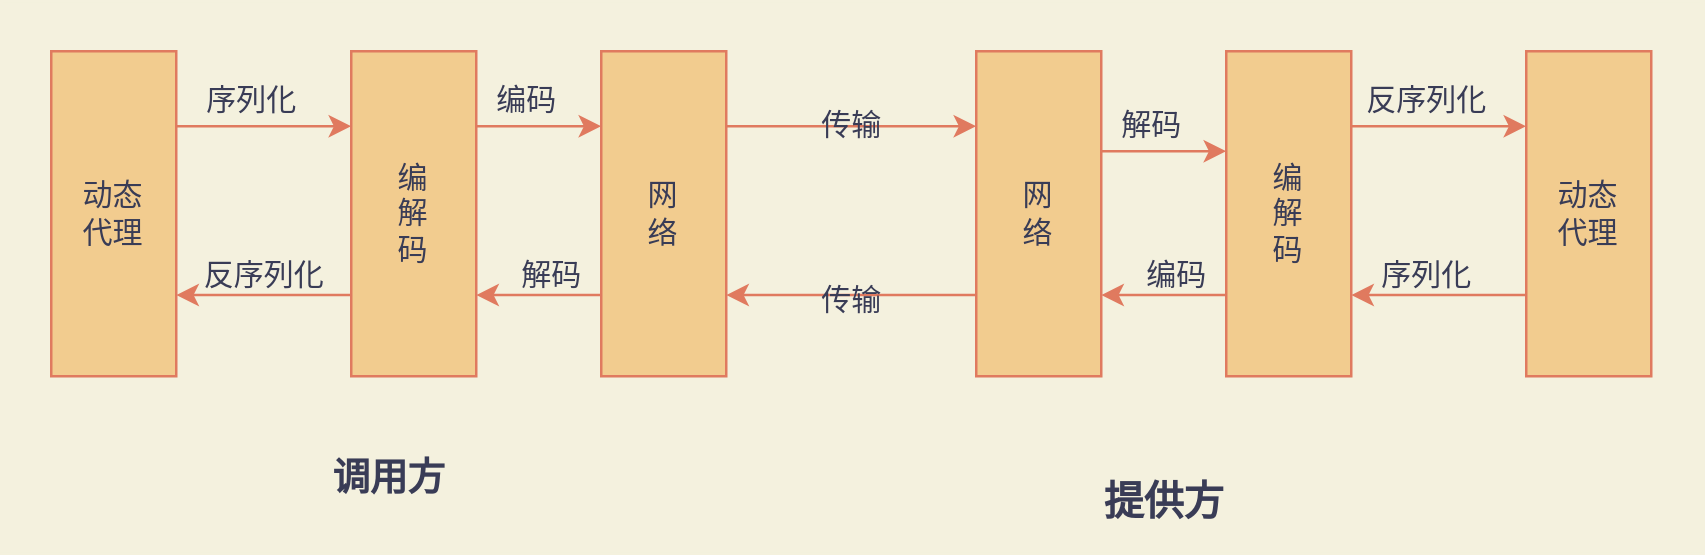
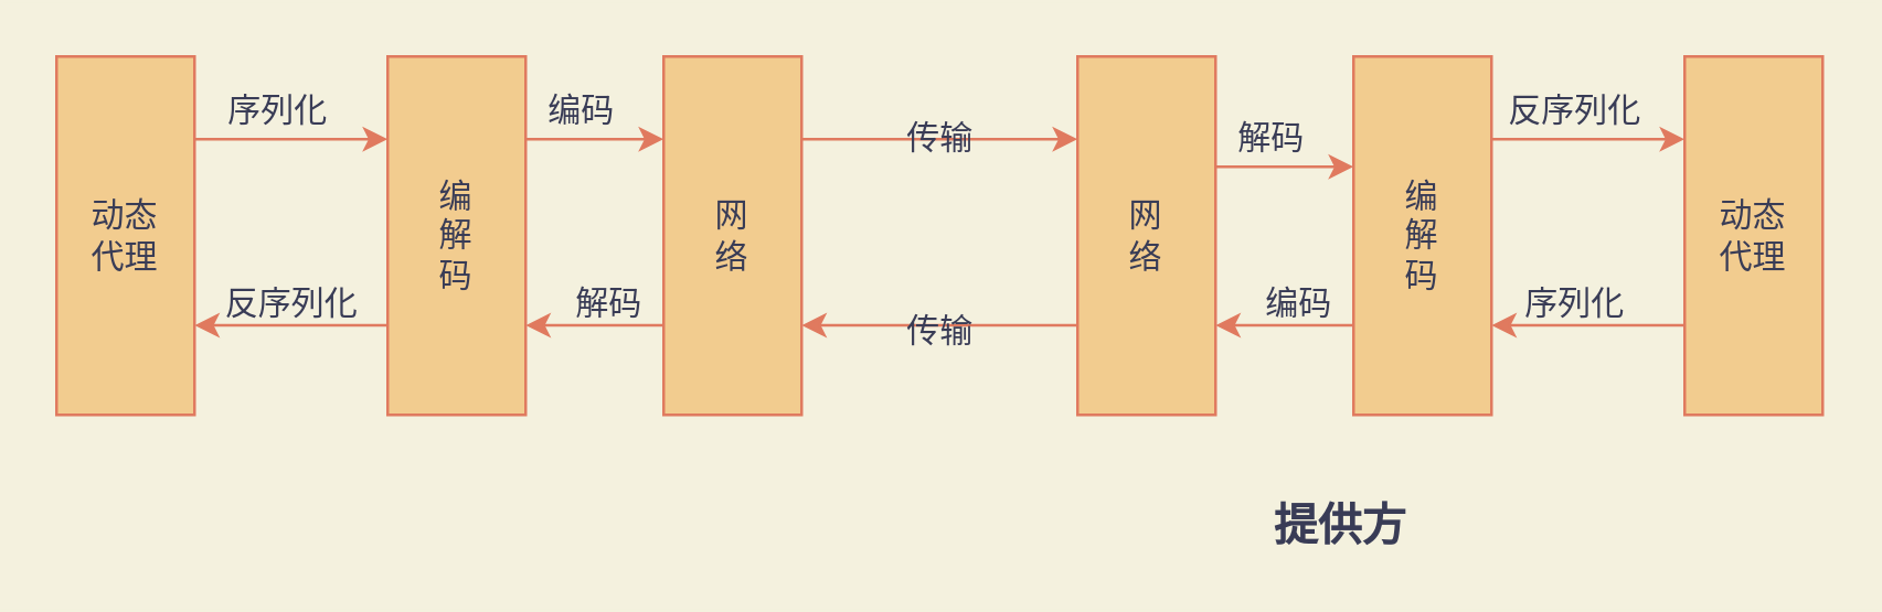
  <mxCell id="0" />
  <mxCell id="1" parent="0" />
  <mxCell id="2" value="" style="edgeStyle=orthogonalEdgeStyle;curved=0;rounded=1;sketch=0;orthogonalLoop=1;jettySize=auto;html=1;strokeColor=#E07A5F;fillColor=#F2CC8F;fontColor=#393C56;" edge="1" parent="1" source="3" target="5"><mxGeometry relative="1" as="geometry"><Array as="points"><mxPoint x="120" y="50" /><mxPoint x="120" y="50" /></Array></mxGeometry></mxCell>
  <mxCell id="3" value="动态&lt;br&gt;代理" style="rounded=0;whiteSpace=wrap;html=1;sketch=0;strokeColor=#E07A5F;fillColor=#F2CC8F;fontColor=#393C56;" vertex="1" parent="1"><mxGeometry x="20" y="20" width="50" height="130" as="geometry" /></mxCell>
  <mxCell id="4" value="" style="edgeStyle=orthogonalEdgeStyle;curved=0;rounded=1;sketch=0;orthogonalLoop=1;jettySize=auto;html=1;strokeColor=#E07A5F;fillColor=#F2CC8F;fontColor=#393C56;" edge="1" parent="1" source="5" target="7"><mxGeometry relative="1" as="geometry"><Array as="points"><mxPoint x="210" y="50" /><mxPoint x="210" y="50" /></Array></mxGeometry></mxCell>
  <mxCell id="5" value="编&lt;br&gt;解&lt;br&gt;码" style="rounded=0;whiteSpace=wrap;html=1;sketch=0;strokeColor=#E07A5F;fillColor=#F2CC8F;fontColor=#393C56;" vertex="1" parent="1"><mxGeometry x="140" y="20" width="50" height="130" as="geometry" /></mxCell>
  <mxCell id="6" value="" style="edgeStyle=orthogonalEdgeStyle;curved=0;rounded=1;sketch=0;orthogonalLoop=1;jettySize=auto;html=1;strokeColor=#E07A5F;fillColor=#F2CC8F;fontColor=#393C56;" edge="1" parent="1" source="7" target="11"><mxGeometry relative="1" as="geometry"><Array as="points"><mxPoint x="320" y="50" /><mxPoint x="320" y="50" /></Array></mxGeometry></mxCell>
  <mxCell id="7" value="网&lt;br&gt;络" style="rounded=0;whiteSpace=wrap;html=1;sketch=0;strokeColor=#E07A5F;fillColor=#F2CC8F;fontColor=#393C56;" vertex="1" parent="1"><mxGeometry x="240" y="20" width="50" height="130" as="geometry" /></mxCell>
  <mxCell id="8" value="序列化" style="text;html=1;align=center;verticalAlign=middle;resizable=0;points=[];autosize=1;fontColor=#393C56;" vertex="1" parent="1"><mxGeometry x="75" y="30" width="50" height="20" as="geometry" /></mxCell>
  <mxCell id="9" value="编码" style="text;html=1;align=center;verticalAlign=middle;resizable=0;points=[];autosize=1;fontColor=#393C56;" vertex="1" parent="1"><mxGeometry x="190" y="30" width="40" height="20" as="geometry" /></mxCell>
  <mxCell id="10" value="" style="edgeStyle=orthogonalEdgeStyle;curved=0;rounded=1;sketch=0;orthogonalLoop=1;jettySize=auto;html=1;strokeColor=#E07A5F;fillColor=#F2CC8F;fontColor=#393C56;" edge="1" parent="1" source="11" target="16"><mxGeometry relative="1" as="geometry"><Array as="points"><mxPoint x="470" y="60" /><mxPoint x="470" y="60" /></Array></mxGeometry></mxCell>
  <mxCell id="11" value="网&lt;br&gt;络" style="rounded=0;whiteSpace=wrap;html=1;sketch=0;strokeColor=#E07A5F;fillColor=#F2CC8F;fontColor=#393C56;" vertex="1" parent="1"><mxGeometry x="390" y="20" width="50" height="130" as="geometry" /></mxCell>
  <mxCell id="12" value="传输" style="text;html=1;align=center;verticalAlign=middle;resizable=0;points=[];autosize=1;fontColor=#393C56;" vertex="1" parent="1"><mxGeometry x="320" y="40" width="40" height="20" as="geometry" /></mxCell>
  <mxCell id="13" value="" style="endArrow=classic;html=1;strokeColor=#E07A5F;fillColor=#F2CC8F;fontColor=#393C56;entryX=1;entryY=0.75;entryDx=0;entryDy=0;exitX=0;exitY=0.75;exitDx=0;exitDy=0;" edge="1" parent="1" source="11" target="7"><mxGeometry width="50" height="50" relative="1" as="geometry"><mxPoint x="320" y="180" as="sourcePoint" /><mxPoint x="370" y="130" as="targetPoint" /></mxGeometry></mxCell>
  <mxCell id="14" value="传输" style="text;html=1;align=center;verticalAlign=middle;resizable=0;points=[];autosize=1;fontColor=#393C56;" vertex="1" parent="1"><mxGeometry x="320" y="110" width="40" height="20" as="geometry" /></mxCell>
  <mxCell id="15" value="" style="edgeStyle=orthogonalEdgeStyle;curved=0;rounded=1;sketch=0;orthogonalLoop=1;jettySize=auto;html=1;strokeColor=#E07A5F;fillColor=#F2CC8F;fontColor=#393C56;" edge="1" parent="1" source="16" target="17"><mxGeometry relative="1" as="geometry"><Array as="points"><mxPoint x="580" y="50" /><mxPoint x="580" y="50" /></Array></mxGeometry></mxCell>
  <mxCell id="16" value="编&lt;br&gt;解&lt;br&gt;码" style="rounded=0;whiteSpace=wrap;html=1;sketch=0;strokeColor=#E07A5F;fillColor=#F2CC8F;fontColor=#393C56;" vertex="1" parent="1"><mxGeometry x="490" y="20" width="50" height="130" as="geometry" /></mxCell>
  <mxCell id="17" value="动态&lt;br&gt;代理" style="rounded=0;whiteSpace=wrap;html=1;sketch=0;strokeColor=#E07A5F;fillColor=#F2CC8F;fontColor=#393C56;" vertex="1" parent="1"><mxGeometry x="610" y="20" width="50" height="130" as="geometry" /></mxCell>
  <mxCell id="18" value="解码" style="text;html=1;align=center;verticalAlign=middle;resizable=0;points=[];autosize=1;fontColor=#393C56;" vertex="1" parent="1"><mxGeometry x="440" y="40" width="40" height="20" as="geometry" /></mxCell>
  <mxCell id="19" value="反序列化" style="text;html=1;align=center;verticalAlign=middle;resizable=0;points=[];autosize=1;fontColor=#393C56;" vertex="1" parent="1"><mxGeometry x="540" y="30" width="60" height="20" as="geometry" /></mxCell>
  <mxCell id="20" value="" style="endArrow=classic;html=1;strokeColor=#E07A5F;fillColor=#F2CC8F;fontColor=#393C56;exitX=0;exitY=0.75;exitDx=0;exitDy=0;entryX=1;entryY=0.75;entryDx=0;entryDy=0;" edge="1" parent="1" source="17" target="16"><mxGeometry width="50" height="50" relative="1" as="geometry"><mxPoint x="540" y="170" as="sourcePoint" /><mxPoint x="590" y="120" as="targetPoint" /></mxGeometry></mxCell>
  <mxCell id="21" value="序列化" style="text;html=1;align=center;verticalAlign=middle;resizable=0;points=[];autosize=1;fontColor=#393C56;" vertex="1" parent="1"><mxGeometry x="545" y="100" width="50" height="20" as="geometry" /></mxCell>
  <mxCell id="22" value="" style="endArrow=classic;html=1;strokeColor=#E07A5F;fillColor=#F2CC8F;fontColor=#393C56;entryX=1;entryY=0.75;entryDx=0;entryDy=0;exitX=0;exitY=0.75;exitDx=0;exitDy=0;" edge="1" parent="1" source="16" target="11"><mxGeometry width="50" height="50" relative="1" as="geometry"><mxPoint x="460" y="230" as="sourcePoint" /><mxPoint x="510" y="180" as="targetPoint" /></mxGeometry></mxCell>
  <mxCell id="23" value="编码" style="text;html=1;align=center;verticalAlign=middle;resizable=0;points=[];autosize=1;fontColor=#393C56;" vertex="1" parent="1"><mxGeometry x="450" y="100" width="40" height="20" as="geometry" /></mxCell>
  <mxCell id="24" value="" style="endArrow=classic;html=1;strokeColor=#E07A5F;fillColor=#F2CC8F;fontColor=#393C56;exitX=0;exitY=0.75;exitDx=0;exitDy=0;entryX=1;entryY=0.75;entryDx=0;entryDy=0;" edge="1" parent="1" source="7" target="5"><mxGeometry width="50" height="50" relative="1" as="geometry"><mxPoint x="160" y="240" as="sourcePoint" /><mxPoint x="210" y="190" as="targetPoint" /></mxGeometry></mxCell>
  <mxCell id="25" value="解码" style="text;html=1;align=center;verticalAlign=middle;resizable=0;points=[];autosize=1;fontColor=#393C56;" vertex="1" parent="1"><mxGeometry x="200" y="100" width="40" height="20" as="geometry" /></mxCell>
  <mxCell id="26" value="" style="endArrow=classic;html=1;strokeColor=#E07A5F;fillColor=#F2CC8F;fontColor=#393C56;exitX=0;exitY=0.75;exitDx=0;exitDy=0;entryX=1;entryY=0.75;entryDx=0;entryDy=0;" edge="1" parent="1" source="5" target="3"><mxGeometry width="50" height="50" relative="1" as="geometry"><mxPoint x="60" y="200" as="sourcePoint" /><mxPoint x="110" y="150" as="targetPoint" /></mxGeometry></mxCell>
  <mxCell id="27" value="反序列化" style="text;html=1;align=center;verticalAlign=middle;resizable=0;points=[];autosize=1;fontColor=#393C56;" vertex="1" parent="1"><mxGeometry x="75" y="100" width="60" height="20" as="geometry" /></mxCell>
- <mxCell id="28" value="&lt;font style=&quot;font-size: 15px&quot;&gt;&lt;b&gt;调用方&lt;/b&gt;&lt;/font&gt;" style="text;html=1;align=center;verticalAlign=middle;resizable=0;points=[];autosize=1;fontColor=#393C56;" vertex="1" parent="1"><mxGeometry x="125" y="180" width="60" height="20" as="geometry" /></mxCell>
- <mxCell id="29" value="&lt;font style=&quot;font-size: 16px&quot;&gt;&lt;b&gt;提供方&lt;/b&gt;&lt;/font&gt;" style="text;html=1;align=center;verticalAlign=middle;resizable=0;points=[];autosize=1;fontColor=#393C56;" vertex="1" parent="1"><mxGeometry x="435" y="190" width="60" height="20" as="geometry" /></mxCell>
+ <mxCell id="29" value="&lt;font style=&quot;font-size: 16px&quot;&gt;&lt;b&gt;提供方&lt;/b&gt;&lt;/font&gt;" style="text;html=1;align=center;verticalAlign=middle;resizable=0;points=[];autosize=1;fontColor=#393C56;" vertex="1" parent="1"><mxGeometry x="455" y="180" width="60" height="20" as="geometry" /></mxCell>
